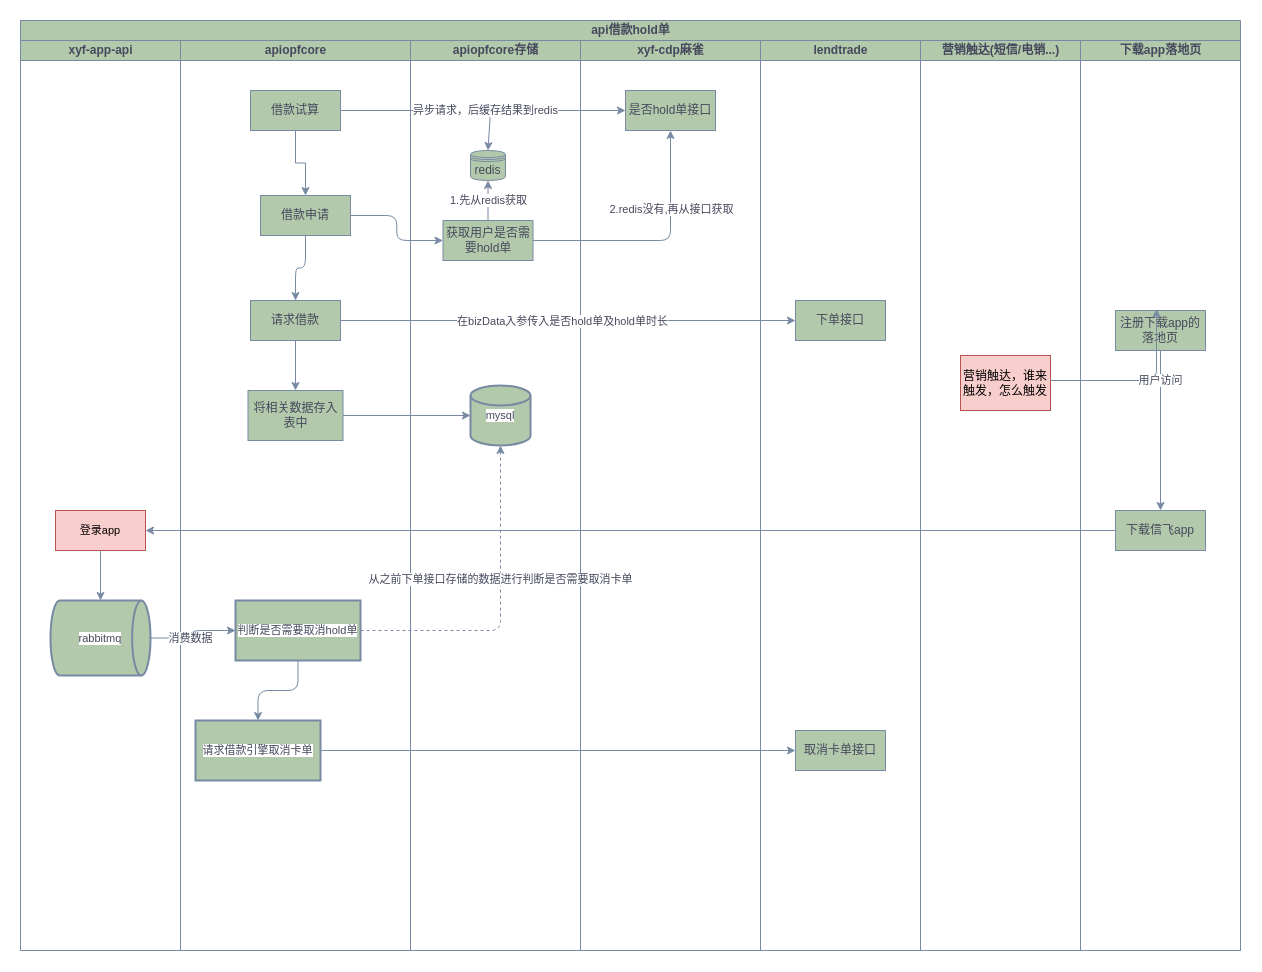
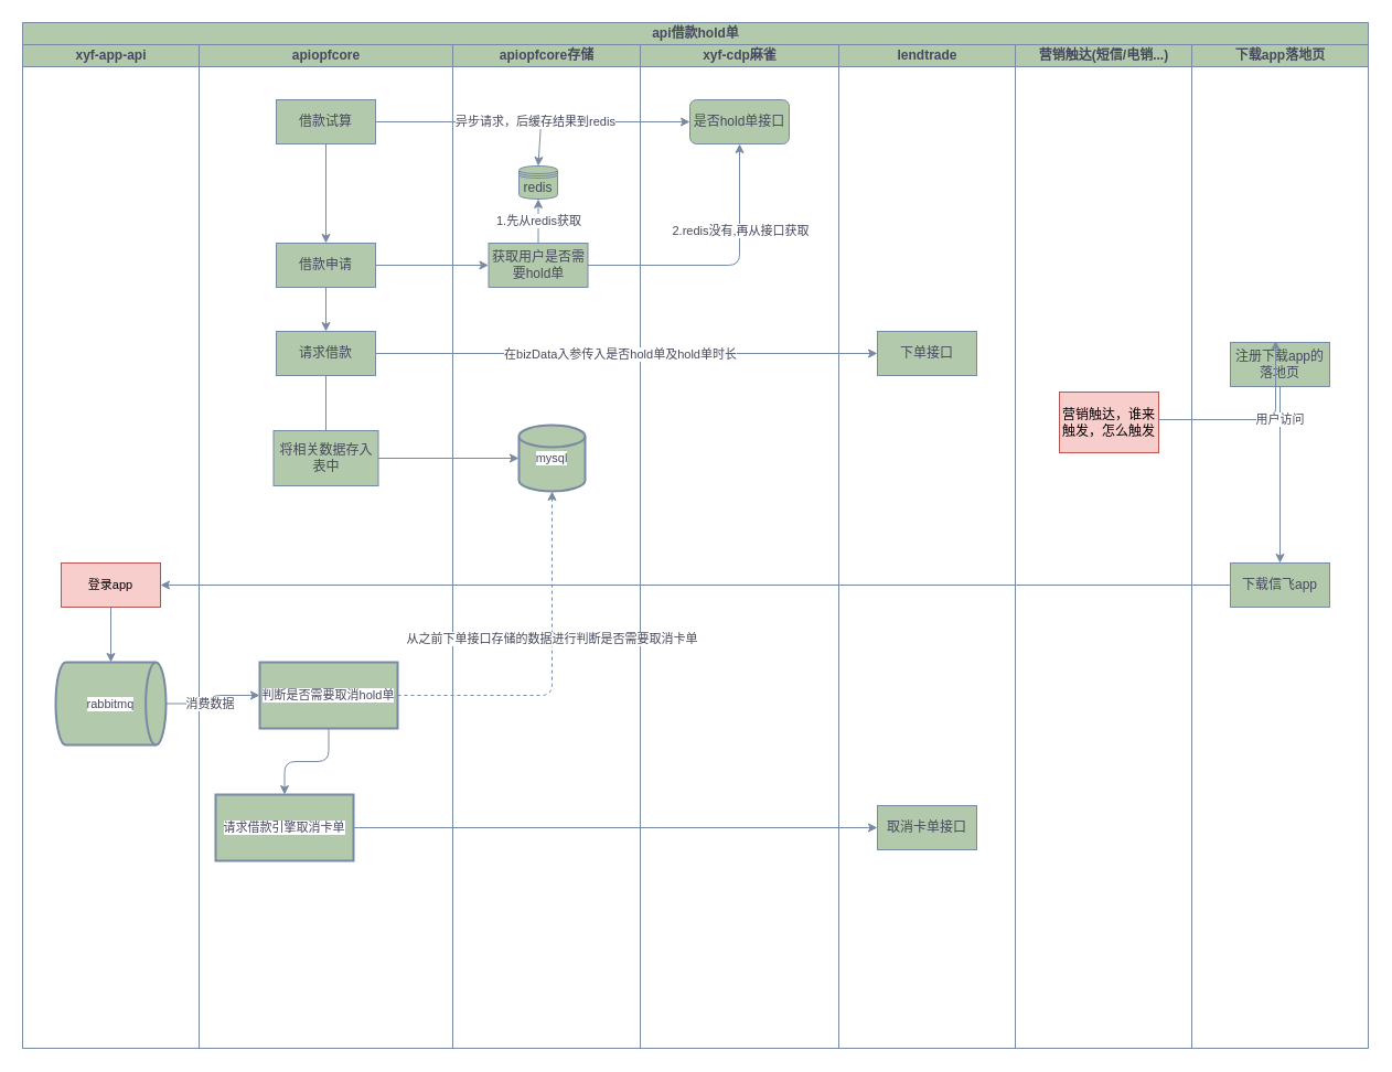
  <mxCell id="0" />
  <mxCell id="1" parent="0" />
  <mxCell id="2" value="api借款hold单" style="swimlane;childLayout=stackLayout;resizeParent=1;resizeParentMax=0;startSize=20;html=1;labelBackgroundColor=none;fillColor=#B2C9AB;strokeColor=#788AA3;fontColor=#46495D;" vertex="1" parent="1"><mxGeometry x="20" y="20" width="1220" height="930" as="geometry" /></mxCell>
  <mxCell id="3" value="xyf-app-api" style="swimlane;startSize=20;html=1;labelBackgroundColor=none;fillColor=#B2C9AB;strokeColor=#788AA3;fontColor=#46495D;" vertex="1" parent="2"><mxGeometry y="20" width="160" height="910" as="geometry" /></mxCell>
  <mxCell id="4" value="登录app" style="whiteSpace=wrap;html=1;fillColor=#f8cecc;strokeColor=#b85450;rounded=0;fontFamily=Helvetica;fontSize=11;labelBackgroundColor=none;" vertex="1" parent="3"><mxGeometry x="35" y="470" width="90" height="40" as="geometry" /></mxCell>
  <mxCell id="5" value="rabbitmq" style="strokeWidth=2;html=1;shape=mxgraph.flowchart.direct_data;whiteSpace=wrap;strokeColor=#788AA3;fontFamily=Helvetica;fontSize=11;fontColor=#46495D;labelBackgroundColor=default;fillColor=#B2C9AB;" vertex="1" parent="3"><mxGeometry x="30" y="560" width="100" height="75" as="geometry" /></mxCell>
  <mxCell id="6" style="edgeStyle=orthogonalEdgeStyle;curved=0;rounded=1;orthogonalLoop=1;jettySize=auto;html=1;entryX=0.5;entryY=0;entryDx=0;entryDy=0;entryPerimeter=0;strokeColor=#788AA3;align=center;verticalAlign=middle;fontFamily=Helvetica;fontSize=11;fontColor=#46495D;labelBackgroundColor=default;endArrow=classic;fillColor=#B2C9AB;" edge="1" parent="3" source="4" target="5"><mxGeometry relative="1" as="geometry" /></mxCell>
  <mxCell id="7" value="apiopfcore" style="swimlane;startSize=20;html=1;labelBackgroundColor=none;fillColor=#B2C9AB;strokeColor=#788AA3;fontColor=#46495D;" vertex="1" parent="2"><mxGeometry x="160" y="20" width="230" height="910" as="geometry" /></mxCell>
  <mxCell id="8" value="" style="edgeStyle=orthogonalEdgeStyle;rounded=0;orthogonalLoop=1;jettySize=auto;html=1;strokeColor=#788AA3;fontColor=#46495D;fillColor=#B2C9AB;" edge="1" parent="7" source="9" target="11"><mxGeometry relative="1" as="geometry" /></mxCell>
  <mxCell id="9" value="借款试算" style="rounded=0;whiteSpace=wrap;html=1;strokeColor=#788AA3;fontColor=#46495D;fillColor=#B2C9AB;" vertex="1" parent="7"><mxGeometry x="70" y="50" width="90" height="40" as="geometry" /></mxCell>
  <mxCell id="10" value="" style="edgeStyle=orthogonalEdgeStyle;curved=0;rounded=1;orthogonalLoop=1;jettySize=auto;html=1;strokeColor=#788AA3;align=center;verticalAlign=middle;fontFamily=Helvetica;fontSize=11;fontColor=#46495D;labelBackgroundColor=default;endArrow=classic;fillColor=#B2C9AB;" edge="1" parent="7" source="11" target="13"><mxGeometry relative="1" as="geometry" /></mxCell>
- <mxCell id="11" value="借款申请" style="rounded=0;whiteSpace=wrap;html=1;strokeColor=#788AA3;fontColor=#46495D;fillColor=#B2C9AB;" vertex="1" parent="7"><mxGeometry x="80" y="155" width="90" height="40" as="geometry" /></mxCell>
- <mxCell id="12" value="" style="edgeStyle=orthogonalEdgeStyle;curved=0;rounded=1;orthogonalLoop=1;jettySize=auto;html=1;strokeColor=#788AA3;align=center;verticalAlign=middle;fontFamily=Helvetica;fontSize=11;fontColor=#46495D;labelBackgroundColor=default;endArrow=classic;fillColor=#B2C9AB;" edge="1" parent="7" source="13" target="14"><mxGeometry relative="1" as="geometry" /></mxCell>
+ <mxCell id="11" value="借款申请" style="rounded=0;whiteSpace=wrap;html=1;strokeColor=#788AA3;fontColor=#46495D;fillColor=#B2C9AB;" vertex="1" parent="7"><mxGeometry x="70" y="180" width="90" height="40" as="geometry" /></mxCell>
+ <mxCell id="12" value="" style="edgeStyle=orthogonalEdgeStyle;curved=0;rounded=1;orthogonalLoop=1;jettySize=auto;html=1;strokeColor=#788AA3;align=center;verticalAlign=middle;fontFamily=Helvetica;fontSize=11;fontColor=#46495D;labelBackgroundColor=default;endArrow=none;fillColor=#B2C9AB;" edge="1" parent="7" source="13" target="14"><mxGeometry relative="1" as="geometry" /></mxCell>
  <mxCell id="13" value="请求借款" style="rounded=0;whiteSpace=wrap;html=1;strokeColor=#788AA3;fontColor=#46495D;fillColor=#B2C9AB;" vertex="1" parent="7"><mxGeometry x="70" y="260" width="90" height="40" as="geometry" /></mxCell>
  <mxCell id="14" value="将相关数据存入表中" style="whiteSpace=wrap;html=1;fillColor=#B2C9AB;strokeColor=#788AA3;fontColor=#46495D;rounded=0;" vertex="1" parent="7"><mxGeometry x="67.5" y="350" width="95" height="50" as="geometry" /></mxCell>
  <mxCell id="15" value="" style="edgeStyle=orthogonalEdgeStyle;curved=0;rounded=1;orthogonalLoop=1;jettySize=auto;html=1;strokeColor=#788AA3;align=center;verticalAlign=middle;fontFamily=Helvetica;fontSize=11;fontColor=#46495D;labelBackgroundColor=default;endArrow=classic;fillColor=#B2C9AB;" edge="1" parent="7" source="16" target="17"><mxGeometry relative="1" as="geometry" /></mxCell>
  <mxCell id="16" value="判断是否需要取消hold单" style="whiteSpace=wrap;html=1;fontSize=11;fillColor=#B2C9AB;strokeColor=#788AA3;fontColor=#46495D;strokeWidth=2;labelBackgroundColor=default;" vertex="1" parent="7"><mxGeometry x="55" y="560" width="125" height="60" as="geometry" /></mxCell>
  <mxCell id="17" value="请求借款引擎取消卡单" style="whiteSpace=wrap;html=1;fontSize=11;fillColor=#B2C9AB;strokeColor=#788AA3;fontColor=#46495D;strokeWidth=2;labelBackgroundColor=default;" vertex="1" parent="7"><mxGeometry x="15" y="680" width="125" height="60" as="geometry" /></mxCell>
  <mxCell id="18" value="apiopfcore存储" style="swimlane;startSize=20;html=1;labelBackgroundColor=none;fillColor=#B2C9AB;strokeColor=#788AA3;fontColor=#46495D;" vertex="1" parent="2"><mxGeometry x="390" y="20" width="170" height="910" as="geometry" /></mxCell>
  <mxCell id="19" value="redis" style="shape=datastore;whiteSpace=wrap;html=1;strokeColor=#788AA3;fontColor=#46495D;fillColor=#B2C9AB;" vertex="1" parent="18"><mxGeometry x="60" y="110" width="35" height="30" as="geometry" /></mxCell>
  <mxCell id="20" value="" style="endArrow=classic;html=1;rounded=0;strokeColor=#788AA3;fontColor=#46495D;fillColor=#B2C9AB;entryX=0.5;entryY=0;entryDx=0;entryDy=0;" edge="1" parent="18" target="19"><mxGeometry width="50" height="50" relative="1" as="geometry"><mxPoint x="80.0" y="70" as="sourcePoint" /><mxPoint x="130.0" y="180" as="targetPoint" /></mxGeometry></mxCell>
  <mxCell id="21" style="edgeStyle=orthogonalEdgeStyle;rounded=0;orthogonalLoop=1;jettySize=auto;html=1;entryX=0.5;entryY=1;entryDx=0;entryDy=0;strokeColor=#788AA3;fontColor=#46495D;fillColor=#B2C9AB;" edge="1" parent="18" source="23" target="19"><mxGeometry relative="1" as="geometry" /></mxCell>
  <mxCell id="22" value="1.先从redis获取" style="edgeLabel;html=1;align=center;verticalAlign=middle;resizable=0;points=[];strokeColor=#788AA3;fontColor=#46495D;fillColor=#B2C9AB;" vertex="1" connectable="0" parent="21"><mxGeometry x="0.05" relative="1" as="geometry"><mxPoint as="offset" /></mxGeometry></mxCell>
  <mxCell id="23" value="获取用户是否需要hold单" style="rounded=0;whiteSpace=wrap;html=1;strokeColor=#788AA3;fontColor=#46495D;fillColor=#B2C9AB;" vertex="1" parent="18"><mxGeometry x="32.5" y="180" width="90" height="40" as="geometry" /></mxCell>
  <mxCell id="24" value="mysql" style="strokeWidth=2;html=1;shape=mxgraph.flowchart.database;whiteSpace=wrap;strokeColor=#788AA3;fontFamily=Helvetica;fontSize=11;fontColor=#46495D;labelBackgroundColor=default;fillColor=#B2C9AB;" vertex="1" parent="18"><mxGeometry x="60" y="345" width="60" height="60" as="geometry" /></mxCell>
  <mxCell id="25" value="xyf-cdp麻雀" style="swimlane;startSize=20;html=1;labelBackgroundColor=none;fillColor=#B2C9AB;strokeColor=#788AA3;fontColor=#46495D;" vertex="1" parent="2"><mxGeometry x="560" y="20" width="180" height="910" as="geometry" /></mxCell>
- <mxCell id="26" value="是否hold单接口" style="rounded=0;whiteSpace=wrap;html=1;strokeColor=#788AA3;fontColor=#46495D;fillColor=#B2C9AB;" vertex="1" parent="25"><mxGeometry x="45" y="50" width="90" height="40" as="geometry" /></mxCell>
+ <mxCell id="26" value="是否hold单接口" style="whiteSpace=wrap;html=1;strokeColor=#788AA3;fontColor=#46495D;fillColor=#B2C9AB;rounded=1;" vertex="1" parent="25"><mxGeometry x="45" y="50" width="90" height="40" as="geometry" /></mxCell>
  <mxCell id="27" value="lendtrade" style="swimlane;startSize=20;html=1;labelBackgroundColor=none;fillColor=#B2C9AB;strokeColor=#788AA3;fontColor=#46495D;" vertex="1" parent="2"><mxGeometry x="740" y="20" width="160" height="910" as="geometry" /></mxCell>
  <mxCell id="28" value="下单接口" style="rounded=0;whiteSpace=wrap;html=1;strokeColor=#788AA3;fontColor=#46495D;fillColor=#B2C9AB;" vertex="1" parent="27"><mxGeometry x="35.0" y="260" width="90" height="40" as="geometry" /></mxCell>
  <mxCell id="29" value="取消卡单接口" style="whiteSpace=wrap;html=1;fillColor=#B2C9AB;strokeColor=#788AA3;fontColor=#46495D;rounded=0;" vertex="1" parent="27"><mxGeometry x="35" y="690" width="90" height="40" as="geometry" /></mxCell>
  <mxCell id="30" value="营销触达(短信/电销...)" style="swimlane;startSize=20;html=1;labelBackgroundColor=none;fillColor=#B2C9AB;strokeColor=#788AA3;fontColor=#46495D;" vertex="1" parent="2"><mxGeometry x="900" y="20" width="160" height="910" as="geometry" /></mxCell>
  <mxCell id="31" value="营销触达，谁来触发，怎么触发" style="rounded=0;whiteSpace=wrap;html=1;strokeColor=#b85450;fillColor=#f8cecc;" vertex="1" parent="30"><mxGeometry x="40" y="315" width="90" height="55" as="geometry" /></mxCell>
  <mxCell id="32" value="下载app落地页" style="swimlane;startSize=20;html=1;labelBackgroundColor=none;fillColor=#B2C9AB;strokeColor=#788AA3;fontColor=#46495D;" vertex="1" parent="2"><mxGeometry x="1060" y="20" width="160" height="910" as="geometry" /></mxCell>
  <mxCell id="33" value="" style="edgeStyle=orthogonalEdgeStyle;curved=0;rounded=1;orthogonalLoop=1;jettySize=auto;html=1;strokeColor=#788AA3;align=center;verticalAlign=middle;fontFamily=Helvetica;fontSize=11;fontColor=#46495D;labelBackgroundColor=default;endArrow=classic;fillColor=#B2C9AB;" edge="1" parent="32" source="34" target="35"><mxGeometry relative="1" as="geometry" /></mxCell>
  <mxCell id="34" value="注册下载app的落地页" style="rounded=0;whiteSpace=wrap;html=1;strokeColor=#788AA3;fontColor=#46495D;fillColor=#B2C9AB;" vertex="1" parent="32"><mxGeometry x="35.0" y="270" width="90" height="40" as="geometry" /></mxCell>
  <mxCell id="35" value="下载信飞app" style="whiteSpace=wrap;html=1;fillColor=#B2C9AB;strokeColor=#788AA3;fontColor=#46495D;rounded=0;" vertex="1" parent="32"><mxGeometry x="35" y="470" width="90" height="40" as="geometry" /></mxCell>
  <mxCell id="36" style="edgeStyle=orthogonalEdgeStyle;rounded=0;orthogonalLoop=1;jettySize=auto;html=1;strokeColor=#788AA3;fontColor=#46495D;fillColor=#B2C9AB;" edge="1" parent="2" source="9" target="26"><mxGeometry relative="1" as="geometry" /></mxCell>
  <mxCell id="37" value="异步请求，后缓存结果到redis" style="edgeLabel;html=1;align=center;verticalAlign=middle;resizable=0;points=[];strokeColor=#788AA3;fontColor=#46495D;fillColor=#B2C9AB;" vertex="1" connectable="0" parent="36"><mxGeometry x="0.013" y="1" relative="1" as="geometry"><mxPoint as="offset" /></mxGeometry></mxCell>
  <mxCell id="38" style="edgeStyle=orthogonalEdgeStyle;rounded=1;orthogonalLoop=1;jettySize=auto;html=1;strokeColor=#788AA3;fontColor=#46495D;fillColor=#B2C9AB;curved=0;" edge="1" parent="2" source="11" target="23"><mxGeometry relative="1" as="geometry" /></mxCell>
  <mxCell id="39" style="edgeStyle=orthogonalEdgeStyle;rounded=1;orthogonalLoop=1;jettySize=auto;html=1;entryX=0.5;entryY=1;entryDx=0;entryDy=0;strokeColor=#788AA3;fontColor=#46495D;fillColor=#B2C9AB;curved=0;" edge="1" parent="2" source="23" target="26"><mxGeometry relative="1" as="geometry" /></mxCell>
  <mxCell id="40" value="2.redis没有,再从接口获取" style="edgeLabel;html=1;align=center;verticalAlign=middle;resizable=0;points=[];strokeColor=#788AA3;fontColor=#46495D;fillColor=#B2C9AB;" vertex="1" connectable="0" parent="39"><mxGeometry x="0.365" relative="1" as="geometry"><mxPoint as="offset" /></mxGeometry></mxCell>
  <mxCell id="41" style="edgeStyle=orthogonalEdgeStyle;curved=0;rounded=1;orthogonalLoop=1;jettySize=auto;html=1;strokeColor=#788AA3;align=center;verticalAlign=middle;fontFamily=Helvetica;fontSize=11;fontColor=#46495D;labelBackgroundColor=default;endArrow=classic;fillColor=#B2C9AB;" edge="1" parent="2" source="13" target="28"><mxGeometry relative="1" as="geometry" /></mxCell>
  <mxCell id="42" value="在bizData入参传入是否hold单及hold单时长" style="edgeLabel;html=1;align=center;verticalAlign=middle;resizable=0;points=[];strokeColor=#788AA3;fontFamily=Helvetica;fontSize=11;fontColor=#46495D;labelBackgroundColor=default;fillColor=#B2C9AB;" vertex="1" connectable="0" parent="41"><mxGeometry x="-0.028" relative="1" as="geometry"><mxPoint as="offset" /></mxGeometry></mxCell>
  <mxCell id="43" style="edgeStyle=orthogonalEdgeStyle;curved=0;rounded=1;orthogonalLoop=1;jettySize=auto;html=1;entryX=0.456;entryY=-0.039;entryDx=0;entryDy=0;strokeColor=#788AA3;align=center;verticalAlign=middle;fontFamily=Helvetica;fontSize=11;fontColor=#46495D;labelBackgroundColor=default;endArrow=classic;fillColor=#B2C9AB;entryPerimeter=0;" edge="1" parent="2" source="31" target="34"><mxGeometry relative="1" as="geometry"><Array as="points"><mxPoint x="1136" y="360" /></Array></mxGeometry></mxCell>
  <mxCell id="44" value="用户访问" style="edgeLabel;html=1;align=center;verticalAlign=middle;resizable=0;points=[];strokeColor=#788AA3;fontFamily=Helvetica;fontSize=11;fontColor=#46495D;labelBackgroundColor=default;fillColor=#B2C9AB;" vertex="1" connectable="0" parent="43"><mxGeometry x="0.203" y="-3" relative="1" as="geometry"><mxPoint as="offset" /></mxGeometry></mxCell>
  <mxCell id="45" style="edgeStyle=orthogonalEdgeStyle;curved=0;rounded=1;orthogonalLoop=1;jettySize=auto;html=1;strokeColor=#788AA3;align=center;verticalAlign=middle;fontFamily=Helvetica;fontSize=11;fontColor=#46495D;labelBackgroundColor=default;endArrow=classic;fillColor=#B2C9AB;" edge="1" parent="2" source="35" target="4"><mxGeometry relative="1" as="geometry" /></mxCell>
  <mxCell id="46" style="edgeStyle=orthogonalEdgeStyle;curved=0;rounded=1;orthogonalLoop=1;jettySize=auto;html=1;entryX=0;entryY=0.5;entryDx=0;entryDy=0;entryPerimeter=0;strokeColor=#788AA3;align=center;verticalAlign=middle;fontFamily=Helvetica;fontSize=11;fontColor=#46495D;labelBackgroundColor=default;endArrow=classic;fillColor=#B2C9AB;" edge="1" parent="2" source="14" target="24"><mxGeometry relative="1" as="geometry" /></mxCell>
  <mxCell id="47" value="" style="edgeStyle=orthogonalEdgeStyle;curved=0;rounded=1;orthogonalLoop=1;jettySize=auto;html=1;strokeColor=#788AA3;align=center;verticalAlign=middle;fontFamily=Helvetica;fontSize=11;fontColor=#46495D;labelBackgroundColor=default;endArrow=classic;fillColor=#B2C9AB;" edge="1" parent="2" source="5" target="16"><mxGeometry relative="1" as="geometry" /></mxCell>
  <mxCell id="48" value="消费数据" style="edgeLabel;html=1;align=center;verticalAlign=middle;resizable=0;points=[];strokeColor=#788AA3;fontFamily=Helvetica;fontSize=11;fontColor=#46495D;labelBackgroundColor=default;fillColor=#B2C9AB;" vertex="1" connectable="0" parent="47"><mxGeometry x="-0.152" relative="1" as="geometry"><mxPoint as="offset" /></mxGeometry></mxCell>
  <mxCell id="49" style="edgeStyle=orthogonalEdgeStyle;curved=0;rounded=1;orthogonalLoop=1;jettySize=auto;html=1;entryX=0.5;entryY=1;entryDx=0;entryDy=0;entryPerimeter=0;strokeColor=#788AA3;align=center;verticalAlign=middle;fontFamily=Helvetica;fontSize=11;fontColor=#46495D;labelBackgroundColor=default;endArrow=classic;fillColor=#B2C9AB;dashed=1;" edge="1" parent="2" source="16" target="24"><mxGeometry relative="1" as="geometry" /></mxCell>
  <mxCell id="50" value="从之前下单接口存储的数据进行判断是否需要取消卡单" style="edgeLabel;html=1;align=center;verticalAlign=middle;resizable=0;points=[];strokeColor=#788AA3;fontFamily=Helvetica;fontSize=11;fontColor=#46495D;labelBackgroundColor=default;fillColor=#B2C9AB;" vertex="1" connectable="0" parent="49"><mxGeometry x="0.181" y="1" relative="1" as="geometry"><mxPoint as="offset" /></mxGeometry></mxCell>
  <mxCell id="51" style="edgeStyle=orthogonalEdgeStyle;curved=0;rounded=1;orthogonalLoop=1;jettySize=auto;html=1;strokeColor=#788AA3;align=center;verticalAlign=middle;fontFamily=Helvetica;fontSize=11;fontColor=#46495D;labelBackgroundColor=default;endArrow=classic;fillColor=#B2C9AB;" edge="1" parent="2" source="17" target="29"><mxGeometry relative="1" as="geometry" /></mxCell>
